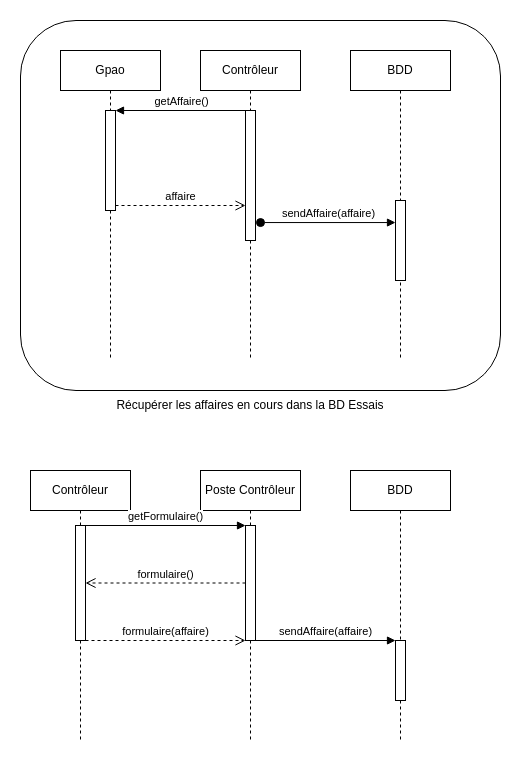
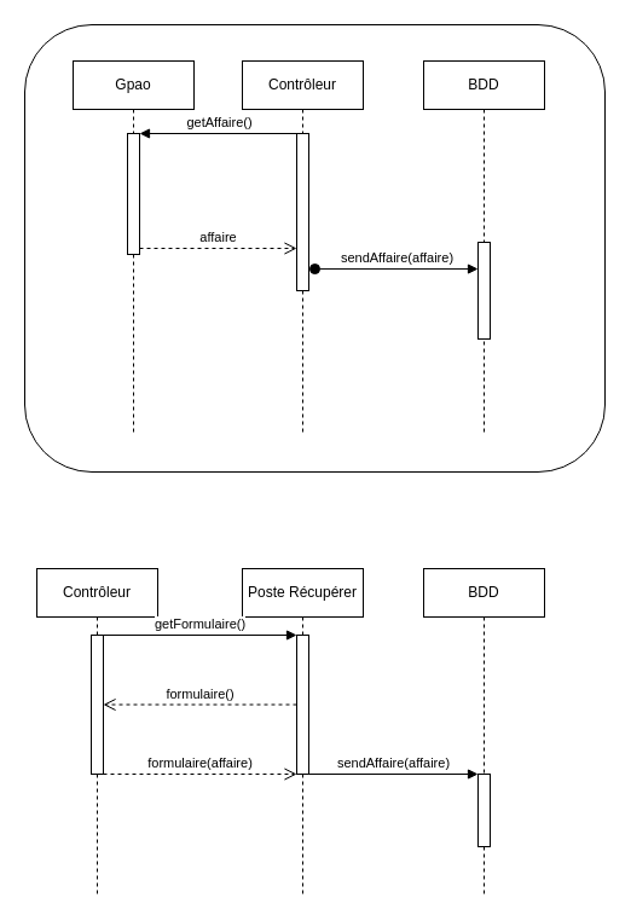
  <mxCell id="0" />
  <mxCell id="1" parent="0" />
  <mxCell id="2" value="Contrôleur" style="shape=umlLifeline;perimeter=lifelinePerimeter;whiteSpace=wrap;html=1;container=1;collapsible=0;recursiveResize=0;outlineConnect=0;" parent="1" vertex="1"><mxGeometry x="200" y="50" width="100" height="310" as="geometry" /></mxCell>
  <mxCell id="3" value="" style="html=1;points=[];perimeter=orthogonalPerimeter;" parent="2" vertex="1"><mxGeometry x="45" y="60" width="10" height="130" as="geometry" /></mxCell>
  <mxCell id="4" value="Gpao" style="shape=umlLifeline;perimeter=lifelinePerimeter;whiteSpace=wrap;html=1;container=1;collapsible=0;recursiveResize=0;outlineConnect=0;" parent="1" vertex="1"><mxGeometry x="60" y="50" width="100" height="310" as="geometry" /></mxCell>
  <mxCell id="5" value="" style="html=1;points=[];perimeter=orthogonalPerimeter;" parent="4" vertex="1"><mxGeometry x="45" y="60" width="10" height="100" as="geometry" /></mxCell>
  <mxCell id="6" value="BDD" style="shape=umlLifeline;perimeter=lifelinePerimeter;whiteSpace=wrap;html=1;container=1;collapsible=0;recursiveResize=0;outlineConnect=0;" parent="1" vertex="1"><mxGeometry x="350" y="50" width="100" height="310" as="geometry" /></mxCell>
  <mxCell id="7" value="" style="html=1;points=[];perimeter=orthogonalPerimeter;" parent="6" vertex="1"><mxGeometry x="45" y="150" width="10" height="80" as="geometry" /></mxCell>
  <mxCell id="8" value="getAffaire()" style="html=1;verticalAlign=bottom;endArrow=block;entryX=1;entryY=0;" parent="1" source="2" target="5" edge="1"><mxGeometry x="0.034" relative="1" as="geometry"><mxPoint x="250" y="130" as="sourcePoint" /><mxPoint x="1" as="offset" /></mxGeometry></mxCell>
  <mxCell id="9" value="affaire" style="html=1;verticalAlign=bottom;endArrow=open;dashed=1;endSize=8;exitX=1;exitY=0.95;" parent="1" source="5" target="3" edge="1"><mxGeometry relative="1" as="geometry"><mxPoint x="250" y="187" as="targetPoint" /></mxGeometry></mxCell>
  <mxCell id="10" value="" style="rounded=1;whiteSpace=wrap;html=1;fillColor=none;" vertex="1" parent="1"><mxGeometry x="20" y="20" width="480" height="370" as="geometry" /></mxCell>
  <mxCell id="11" value="sendAffaire(affaire)" style="html=1;verticalAlign=bottom;startArrow=oval;endArrow=block;startSize=8;exitX=1.5;exitY=0.862;exitDx=0;exitDy=0;exitPerimeter=0;" parent="1" source="3" target="7" edge="1"><mxGeometry relative="1" as="geometry"><mxPoint x="320" y="220" as="sourcePoint" /></mxGeometry></mxCell>
- <mxCell id="12" value="Récupérer les affaires en cours dans la BD Essais" style="text;html=1;strokeColor=none;fillColor=none;align=center;verticalAlign=middle;whiteSpace=wrap;rounded=0;" vertex="1" parent="1"><mxGeometry x="105" y="390" width="290" height="30" as="geometry" /></mxCell>
  <mxCell id="13" value="Contrôleur" style="shape=rect;html=1;whiteSpace=wrap;align=center;fillColor=none;" vertex="1" parent="1"><mxGeometry x="30" y="470" width="100" height="40" as="geometry" /></mxCell>
  <mxCell id="14" value="" style="edgeStyle=none;html=1;dashed=1;endArrow=none;align=center;verticalAlign=bottom;exitX=0.5;exitY=1;startArrow=none;" edge="1" source="19" parent="1"><mxGeometry x="1" relative="1" as="geometry"><mxPoint x="80" y="740" as="targetPoint" /></mxGeometry></mxCell>
- <mxCell id="15" value="Poste Contrôleur" style="shape=rect;html=1;whiteSpace=wrap;align=center;fillColor=none;" vertex="1" parent="1"><mxGeometry x="200" y="470" width="100" height="40" as="geometry" /></mxCell>
+ <mxCell id="15" value="Poste Récupérer" style="shape=rect;html=1;whiteSpace=wrap;align=center;fillColor=none;" vertex="1" parent="1"><mxGeometry x="200" y="470" width="100" height="40" as="geometry" /></mxCell>
  <mxCell id="16" value="" style="edgeStyle=none;html=1;dashed=1;endArrow=none;align=center;verticalAlign=bottom;exitX=0.5;exitY=1;startArrow=none;" edge="1" source="21" parent="1"><mxGeometry x="1" relative="1" as="geometry"><mxPoint x="250" y="740" as="targetPoint" /></mxGeometry></mxCell>
  <mxCell id="17" value="BDD" style="shape=rect;html=1;whiteSpace=wrap;align=center;fillColor=none;" vertex="1" parent="1"><mxGeometry x="350" y="470" width="100" height="40" as="geometry" /></mxCell>
  <mxCell id="18" value="" style="edgeStyle=none;html=1;dashed=1;endArrow=none;align=center;verticalAlign=bottom;exitX=0.5;exitY=1;startArrow=none;" edge="1" source="24" parent="1"><mxGeometry x="1" relative="1" as="geometry"><mxPoint x="400" y="740" as="targetPoint" /></mxGeometry></mxCell>
  <mxCell id="19" value="" style="rounded=0;whiteSpace=wrap;html=1;fillColor=default;" vertex="1" parent="1"><mxGeometry x="75" y="525" width="10" height="115" as="geometry" /></mxCell>
  <mxCell id="20" value="" style="edgeStyle=none;html=1;dashed=1;endArrow=none;align=center;verticalAlign=bottom;exitX=0.5;exitY=1;" edge="1" parent="1" source="13" target="19"><mxGeometry x="1" relative="1" as="geometry"><mxPoint x="80" y="620" as="targetPoint" /><mxPoint x="80" y="510" as="sourcePoint" /></mxGeometry></mxCell>
  <mxCell id="21" value="" style="rounded=0;whiteSpace=wrap;html=1;fillColor=default;" vertex="1" parent="1"><mxGeometry x="245" y="525" width="10" height="115" as="geometry" /></mxCell>
  <mxCell id="22" value="" style="edgeStyle=none;html=1;dashed=1;endArrow=none;align=center;verticalAlign=bottom;exitX=0.5;exitY=1;" edge="1" parent="1" source="15" target="21"><mxGeometry x="1" relative="1" as="geometry"><mxPoint x="250" y="620" as="targetPoint" /><mxPoint x="250" y="510" as="sourcePoint" /></mxGeometry></mxCell>
  <mxCell id="23" value="getFormulaire()" style="html=1;verticalAlign=bottom;endArrow=block;exitX=1;exitY=0;exitDx=0;exitDy=0;entryX=0;entryY=0;entryDx=0;entryDy=0;" edge="1" parent="1" source="19" target="21"><mxGeometry width="80" relative="1" as="geometry"><mxPoint x="60" y="430" as="sourcePoint" /><mxPoint x="140" y="430" as="targetPoint" /><Array as="points" /></mxGeometry></mxCell>
  <mxCell id="24" value="" style="rounded=0;whiteSpace=wrap;html=1;fillColor=default;" vertex="1" parent="1"><mxGeometry x="395" y="640" width="10" height="60" as="geometry" /></mxCell>
  <mxCell id="25" value="" style="edgeStyle=none;html=1;dashed=1;endArrow=none;align=center;verticalAlign=bottom;exitX=0.5;exitY=1;" edge="1" parent="1" source="17" target="24"><mxGeometry x="1" relative="1" as="geometry"><mxPoint x="400" y="620" as="targetPoint" /><mxPoint x="400" y="510" as="sourcePoint" /></mxGeometry></mxCell>
  <mxCell id="26" value="sendAffaire(affaire)" style="html=1;verticalAlign=bottom;endArrow=block;exitX=1;exitY=1;exitDx=0;exitDy=0;entryX=0;entryY=0;entryDx=0;entryDy=0;" edge="1" parent="1" source="21" target="24"><mxGeometry width="80" relative="1" as="geometry"><mxPoint x="60" y="430" as="sourcePoint" /><mxPoint x="140" y="430" as="targetPoint" /></mxGeometry></mxCell>
  <mxCell id="27" value="formulaire()" style="html=1;verticalAlign=bottom;endArrow=open;dashed=1;endSize=8;exitX=0;exitY=0.5;exitDx=0;exitDy=0;entryX=1;entryY=0.5;entryDx=0;entryDy=0;" edge="1" parent="1" source="21" target="19"><mxGeometry relative="1" as="geometry"><mxPoint x="140" y="350" as="sourcePoint" /><mxPoint x="80" y="563" as="targetPoint" /></mxGeometry></mxCell>
  <mxCell id="28" value="formulaire(affaire)" style="html=1;verticalAlign=bottom;endArrow=open;dashed=1;endSize=8;exitX=1;exitY=1;exitDx=0;exitDy=0;entryX=0;entryY=1;entryDx=0;entryDy=0;" edge="1" parent="1" source="19" target="21"><mxGeometry relative="1" as="geometry"><mxPoint x="140" y="350" as="sourcePoint" /><mxPoint x="240" y="585" as="targetPoint" /></mxGeometry></mxCell>
